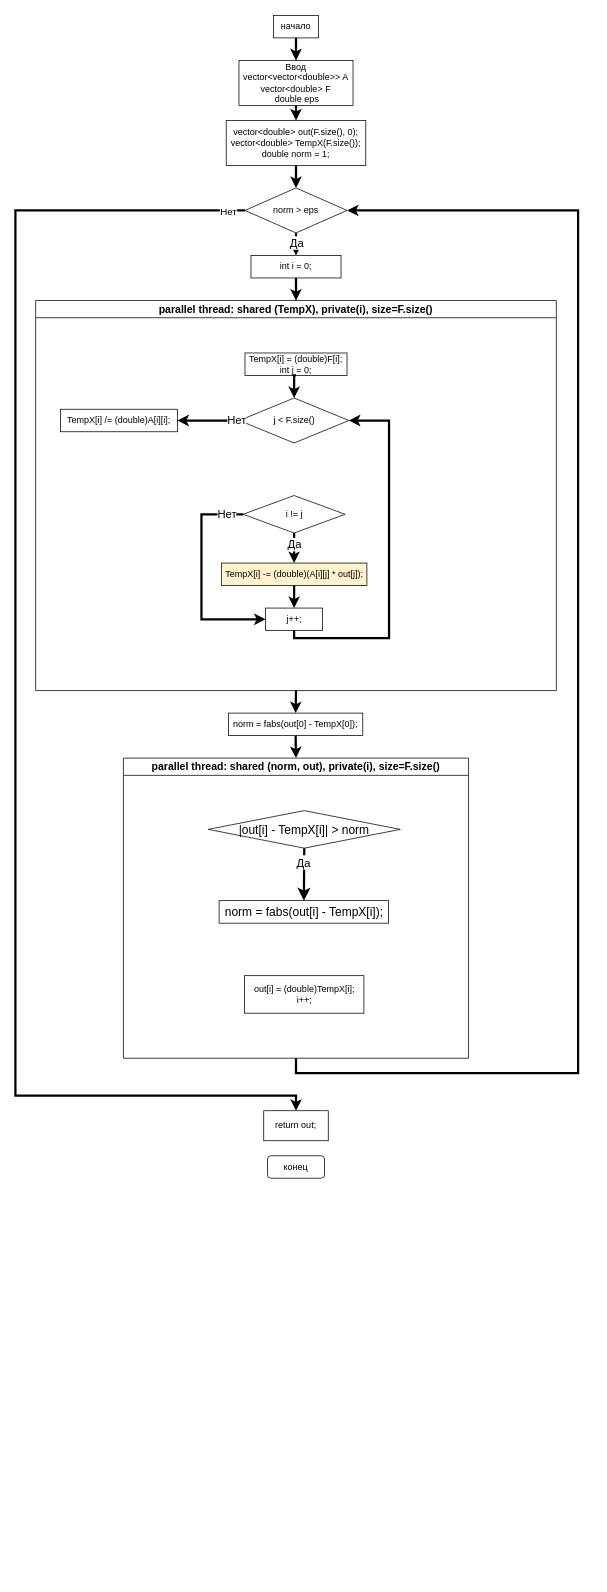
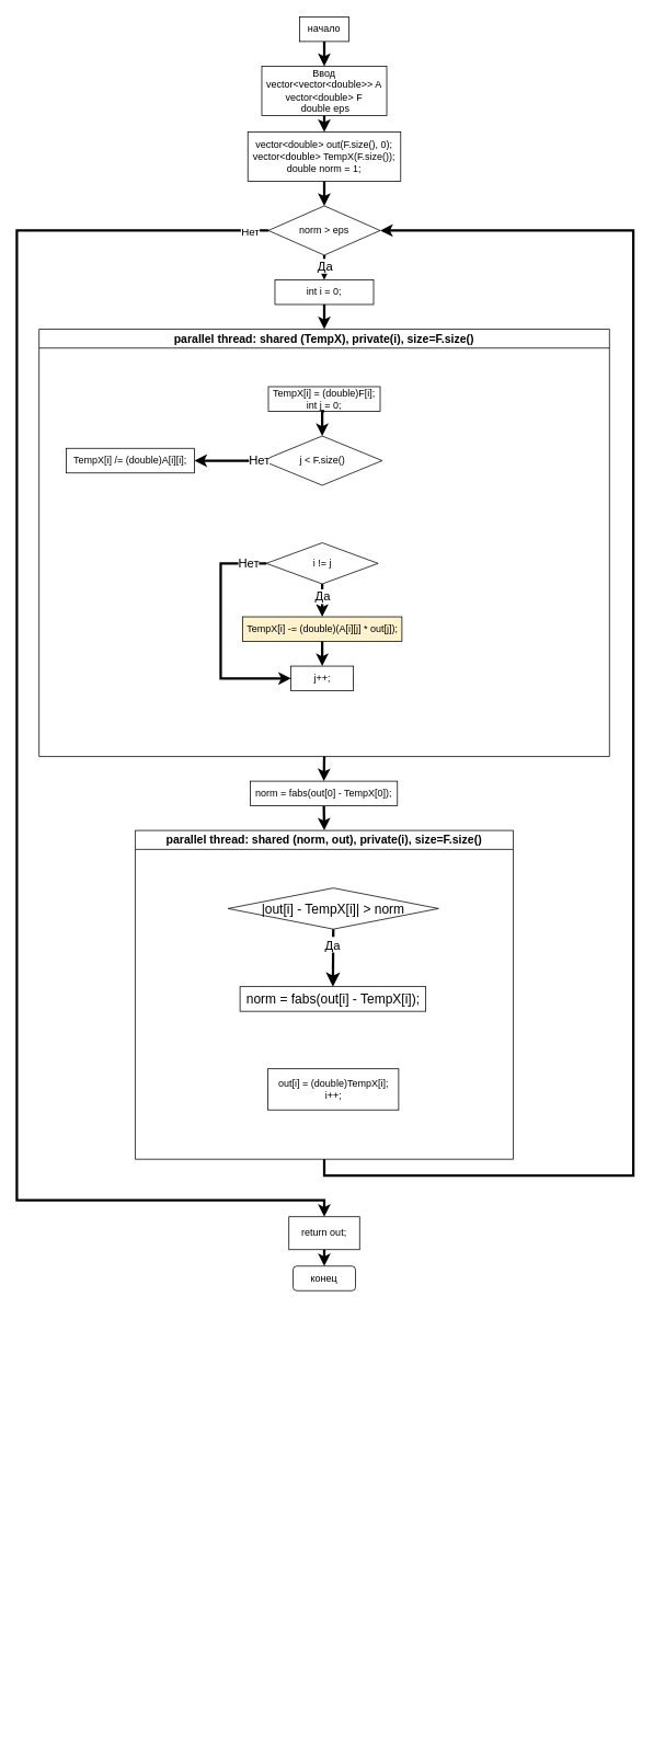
  <mxCell id="0" />
  <mxCell id="1" parent="0" />
  <mxCell id="2" style="edgeStyle=orthogonalEdgeStyle;rounded=0;orthogonalLoop=1;jettySize=auto;html=1;exitX=0.5;exitY=1;exitDx=0;exitDy=0;entryX=0.5;entryY=0;entryDx=0;entryDy=0;strokeWidth=3;" edge="1" parent="1" source="3" target="12"><mxGeometry relative="1" as="geometry" /></mxCell>
  <mxCell id="3" value="начало" style="whiteSpace=wrap;html=1;rounded=0;" vertex="1" parent="1"><mxGeometry x="364" y="20" width="60" height="30" as="geometry" /></mxCell>
  <mxCell id="4" style="edgeStyle=orthogonalEdgeStyle;rounded=0;orthogonalLoop=1;jettySize=auto;html=1;exitX=0.5;exitY=1;exitDx=0;exitDy=0;entryX=0.5;entryY=0;entryDx=0;entryDy=0;strokeWidth=3;" edge="1" parent="1" source="5" target="10"><mxGeometry relative="1" as="geometry" /></mxCell>
  <mxCell id="5" value="vector&amp;lt;double&amp;gt; out(F.size(), 0);&lt;br&gt;vector&amp;lt;double&amp;gt; TempX(F.size());&lt;br&gt;double norm = 1;" style="rounded=0;whiteSpace=wrap;html=1;" vertex="1" parent="1"><mxGeometry x="301" y="160" width="186" height="60" as="geometry" /></mxCell>
  <mxCell id="6" style="edgeStyle=orthogonalEdgeStyle;rounded=0;orthogonalLoop=1;jettySize=auto;html=1;exitX=0.5;exitY=1;exitDx=0;exitDy=0;entryX=0.5;entryY=0;entryDx=0;entryDy=0;strokeWidth=3;" edge="1" parent="1" source="10" target="14"><mxGeometry relative="1" as="geometry" /></mxCell>
  <mxCell id="7" value="&lt;font style=&quot;font-size: 15px;&quot;&gt;Да&lt;/font&gt;" style="edgeLabel;html=1;align=center;verticalAlign=middle;resizable=0;points=[];" vertex="1" connectable="0" parent="6"><mxGeometry x="-0.214" relative="1" as="geometry"><mxPoint as="offset" /></mxGeometry></mxCell>
  <mxCell id="8" style="edgeStyle=orthogonalEdgeStyle;rounded=0;orthogonalLoop=1;jettySize=auto;html=1;exitX=0;exitY=0.5;exitDx=0;exitDy=0;entryX=0.5;entryY=0;entryDx=0;entryDy=0;strokeWidth=3;" edge="1" parent="1" source="10" target="42"><mxGeometry relative="1" as="geometry"><Array as="points"><mxPoint x="20" y="280" /><mxPoint x="20" y="1460" /><mxPoint x="394" y="1460" /></Array></mxGeometry></mxCell>
  <mxCell id="9" value="&lt;font style=&quot;font-size: 13px;&quot;&gt;Нет&lt;/font&gt;" style="edgeLabel;html=1;align=center;verticalAlign=middle;resizable=0;points=[];" vertex="1" connectable="0" parent="8"><mxGeometry x="-0.976" y="1" relative="1" as="geometry"><mxPoint as="offset" /></mxGeometry></mxCell>
  <mxCell id="10" value="norm &amp;gt; eps" style="rhombus;whiteSpace=wrap;html=1;" vertex="1" parent="1"><mxGeometry x="326" y="250" width="136" height="60" as="geometry" /></mxCell>
  <mxCell id="11" style="edgeStyle=orthogonalEdgeStyle;rounded=0;orthogonalLoop=1;jettySize=auto;html=1;exitX=0.5;exitY=1;exitDx=0;exitDy=0;entryX=0.5;entryY=0;entryDx=0;entryDy=0;strokeWidth=3;" edge="1" parent="1" source="12" target="5"><mxGeometry relative="1" as="geometry" /></mxCell>
  <mxCell id="12" value="Ввод&lt;br&gt;vector&amp;lt;vector&amp;lt;double&amp;gt;&amp;gt; A&lt;br&gt;vector&amp;lt;double&amp;gt; F&lt;br&gt;&amp;nbsp;double eps" style="rounded=0;whiteSpace=wrap;html=1;" vertex="1" parent="1"><mxGeometry x="318" y="80" width="152" height="60" as="geometry" /></mxCell>
  <mxCell id="13" style="edgeStyle=orthogonalEdgeStyle;rounded=0;orthogonalLoop=1;jettySize=auto;html=1;exitX=0.5;exitY=1;exitDx=0;exitDy=0;entryX=0.5;entryY=0;entryDx=0;entryDy=0;strokeWidth=3;" edge="1" parent="1" source="14" target="17"><mxGeometry relative="1" as="geometry" /></mxCell>
  <mxCell id="14" value="int i = 0;" style="rounded=0;whiteSpace=wrap;html=1;" vertex="1" parent="1"><mxGeometry x="334" y="340" width="120" height="30" as="geometry" /></mxCell>
  <mxCell id="15" value="" style="group" vertex="1" connectable="0" parent="1"><mxGeometry x="47" y="400" width="740" height="1700" as="geometry" /></mxCell>
  <mxCell id="16" style="edgeStyle=orthogonalEdgeStyle;rounded=0;orthogonalLoop=1;jettySize=auto;html=1;exitX=0.5;exitY=1;exitDx=0;exitDy=0;entryX=0.5;entryY=0;entryDx=0;entryDy=0;strokeWidth=3;" edge="1" parent="15" source="17" target="34"><mxGeometry relative="1" as="geometry" /></mxCell>
  <mxCell id="17" value="&lt;font style=&quot;font-size: 14px;&quot;&gt;parallel thread: shared (TempX), private(i), size=F.size()&lt;/font&gt;" style="swimlane;whiteSpace=wrap;html=1;" vertex="1" parent="15"><mxGeometry width="694" height="520" as="geometry" /></mxCell>
  <mxCell id="18" value="TempX[i] = (double)F[i];&lt;br&gt;int j = 0;" style="rounded=0;whiteSpace=wrap;html=1;" vertex="1" parent="17"><mxGeometry x="279" y="70" width="136" height="30" as="geometry" /></mxCell>
  <mxCell id="19" value="j &amp;lt;&amp;nbsp;F.size()" style="rhombus;whiteSpace=wrap;html=1;" vertex="1" parent="17"><mxGeometry x="271.5" y="130" width="146" height="60" as="geometry" /></mxCell>
  <mxCell id="20" value="i != j" style="rhombus;whiteSpace=wrap;html=1;" vertex="1" parent="17"><mxGeometry x="276.5" y="260" width="136" height="50" as="geometry" /></mxCell>
  <mxCell id="21" value="TempX[i] -= (double)(A[i][j] * out[j]);" style="rounded=0;whiteSpace=wrap;html=1;fillColor=#fff2cc;" vertex="1" parent="17"><mxGeometry x="247.5" y="350" width="194" height="30" as="geometry" /></mxCell>
  <mxCell id="22" style="edgeStyle=orthogonalEdgeStyle;rounded=0;orthogonalLoop=1;jettySize=auto;html=1;exitX=0.5;exitY=1;exitDx=0;exitDy=0;entryX=0.5;entryY=0;entryDx=0;entryDy=0;strokeWidth=3;" edge="1" parent="17" source="20" target="21"><mxGeometry relative="1" as="geometry" /></mxCell>
  <mxCell id="23" value="&lt;font style=&quot;font-size: 15px;&quot;&gt;Да&lt;/font&gt;" style="edgeLabel;html=1;align=center;verticalAlign=middle;resizable=0;points=[];" vertex="1" connectable="0" parent="22"><mxGeometry x="-0.321" relative="1" as="geometry"><mxPoint as="offset" /></mxGeometry></mxCell>
  <mxCell id="24" value="TempX[i] /= (double)A[i][i];" style="rounded=0;whiteSpace=wrap;html=1;" vertex="1" parent="17"><mxGeometry x="33" y="145" width="156" height="30" as="geometry" /></mxCell>
  <mxCell id="25" style="edgeStyle=orthogonalEdgeStyle;rounded=0;orthogonalLoop=1;jettySize=auto;html=1;exitX=0;exitY=0.5;exitDx=0;exitDy=0;strokeWidth=3;entryX=1;entryY=0.5;entryDx=0;entryDy=0;" edge="1" parent="17" source="19" target="24"><mxGeometry relative="1" as="geometry"><Array as="points"><mxPoint x="203" y="160" /><mxPoint x="203" y="160" /></Array><mxPoint x="173" y="120" as="targetPoint" /></mxGeometry></mxCell>
  <mxCell id="26" value="&lt;font style=&quot;font-size: 15px;&quot;&gt;Нет&lt;/font&gt;" style="edgeLabel;html=1;align=center;verticalAlign=middle;resizable=0;points=[];" vertex="1" connectable="0" parent="25"><mxGeometry x="-0.891" y="-2" relative="1" as="geometry"><mxPoint as="offset" /></mxGeometry></mxCell>
- <mxCell id="27" style="edgeStyle=orthogonalEdgeStyle;rounded=0;orthogonalLoop=1;jettySize=auto;html=1;exitX=0.5;exitY=1;exitDx=0;exitDy=0;entryX=1;entryY=0.5;entryDx=0;entryDy=0;strokeWidth=3;" edge="1" parent="17" source="28" target="19"><mxGeometry relative="1" as="geometry"><Array as="points"><mxPoint x="345" y="450" /><mxPoint x="471" y="450" /><mxPoint x="471" y="160" /></Array></mxGeometry></mxCell>
  <mxCell id="28" value="j++;" style="rounded=0;whiteSpace=wrap;html=1;" vertex="1" parent="17"><mxGeometry x="306.5" y="410" width="76" height="30" as="geometry" /></mxCell>
  <mxCell id="29" style="edgeStyle=orthogonalEdgeStyle;rounded=0;orthogonalLoop=1;jettySize=auto;html=1;exitX=0;exitY=0.5;exitDx=0;exitDy=0;entryX=0;entryY=0.5;entryDx=0;entryDy=0;strokeWidth=3;" edge="1" parent="17" source="20" target="28"><mxGeometry relative="1" as="geometry"><mxPoint x="300.5" y="455" as="targetPoint" /><Array as="points"><mxPoint x="221" y="285" /><mxPoint x="221" y="425" /></Array></mxGeometry></mxCell>
  <mxCell id="30" value="&lt;font style=&quot;font-size: 15px;&quot;&gt;Нет&lt;/font&gt;" style="edgeLabel;html=1;align=center;verticalAlign=middle;resizable=0;points=[];" vertex="1" connectable="0" parent="29"><mxGeometry x="-0.846" y="-1" relative="1" as="geometry"><mxPoint as="offset" /></mxGeometry></mxCell>
  <mxCell id="31" style="edgeStyle=orthogonalEdgeStyle;rounded=0;orthogonalLoop=1;jettySize=auto;html=1;exitX=0.5;exitY=1;exitDx=0;exitDy=0;entryX=0.5;entryY=0;entryDx=0;entryDy=0;strokeWidth=3;" edge="1" parent="17" source="21" target="28"><mxGeometry relative="1" as="geometry" /></mxCell>
  <mxCell id="32" style="edgeStyle=orthogonalEdgeStyle;rounded=0;orthogonalLoop=1;jettySize=auto;html=1;exitX=0.5;exitY=1;exitDx=0;exitDy=0;entryX=0.5;entryY=0;entryDx=0;entryDy=0;strokeWidth=3;" edge="1" parent="17" source="18" target="19"><mxGeometry relative="1" as="geometry" /></mxCell>
  <mxCell id="33" style="edgeStyle=orthogonalEdgeStyle;rounded=0;orthogonalLoop=1;jettySize=auto;html=1;exitX=0.5;exitY=1;exitDx=0;exitDy=0;entryX=0.5;entryY=0;entryDx=0;entryDy=0;strokeWidth=3;" edge="1" parent="15" source="34" target="35"><mxGeometry relative="1" as="geometry" /></mxCell>
  <mxCell id="34" value="norm = fabs(out[0] - TempX[0]);" style="rounded=0;whiteSpace=wrap;html=1;" vertex="1" parent="15"><mxGeometry x="257" y="550" width="179" height="30" as="geometry" /></mxCell>
  <mxCell id="35" value="&lt;font style=&quot;font-size: 14px;&quot;&gt;parallel thread: shared (norm, out), private(i), size=F.size()&lt;/font&gt;" style="swimlane;whiteSpace=wrap;html=1;" vertex="1" parent="15"><mxGeometry x="117" y="610" width="460" height="400" as="geometry" /></mxCell>
  <mxCell id="36" value="|out[i] - TempX[i]| &amp;gt; norm" style="rhombus;whiteSpace=wrap;html=1;fontSize=16;" vertex="1" parent="35"><mxGeometry x="113" y="70" width="256" height="50" as="geometry" /></mxCell>
  <mxCell id="37" style="edgeStyle=none;curved=1;rounded=0;orthogonalLoop=1;jettySize=auto;html=1;entryX=0.5;entryY=0;entryDx=0;entryDy=0;fontSize=12;startSize=8;endSize=8;" edge="1" parent="35" source="36" target="36"><mxGeometry relative="1" as="geometry" /></mxCell>
  <mxCell id="38" value="norm = fabs(out[i] - TempX[i]);" style="rounded=0;whiteSpace=wrap;html=1;fontSize=16;" vertex="1" parent="35"><mxGeometry x="127.5" y="190" width="226" height="30" as="geometry" /></mxCell>
  <mxCell id="39" style="edgeStyle=none;curved=1;rounded=0;orthogonalLoop=1;jettySize=auto;html=1;exitX=0.5;exitY=1;exitDx=0;exitDy=0;entryX=0.5;entryY=0;entryDx=0;entryDy=0;fontSize=12;startSize=8;endSize=8;strokeWidth=3;" edge="1" parent="35" source="36" target="38"><mxGeometry relative="1" as="geometry" /></mxCell>
  <mxCell id="40" value="&lt;font style=&quot;font-size: 15px;&quot;&gt;Да&lt;/font&gt;" style="edgeLabel;html=1;align=center;verticalAlign=middle;resizable=0;points=[];fontSize=16;" vertex="1" connectable="0" parent="39"><mxGeometry x="-0.457" y="-1" relative="1" as="geometry"><mxPoint as="offset" /></mxGeometry></mxCell>
  <mxCell id="41" value="out[i] = (double)TempX[i];&lt;br&gt;i++;" style="rounded=0;whiteSpace=wrap;html=1;" vertex="1" parent="35"><mxGeometry x="161.5" y="290" width="159" height="50" as="geometry" /></mxCell>
  <mxCell id="42" value="return out;" style="rounded=0;whiteSpace=wrap;html=1;" vertex="1" parent="15"><mxGeometry x="304" y="1080" width="86" height="40" as="geometry" /></mxCell>
  <mxCell id="43" value="конец" style="rounded=1;whiteSpace=wrap;html=1;" vertex="1" parent="15"><mxGeometry x="309" y="1140" width="76" height="30" as="geometry" /></mxCell>
+ <mxCell id="44" style="edgeStyle=orthogonalEdgeStyle;rounded=0;orthogonalLoop=1;jettySize=auto;html=1;exitX=0.5;exitY=1;exitDx=0;exitDy=0;entryX=0.5;entryY=0;entryDx=0;entryDy=0;strokeWidth=3;" edge="1" parent="15" source="42" target="43"><mxGeometry relative="1" as="geometry" /></mxCell>
  <mxCell id="45" style="edgeStyle=orthogonalEdgeStyle;rounded=0;orthogonalLoop=1;jettySize=auto;html=1;exitX=0.5;exitY=1;exitDx=0;exitDy=0;entryX=1;entryY=0.5;entryDx=0;entryDy=0;strokeWidth=3;" edge="1" parent="1" source="35" target="10"><mxGeometry relative="1" as="geometry"><Array as="points"><mxPoint x="394" y="1430" /><mxPoint x="770" y="1430" /><mxPoint x="770" y="280" /></Array></mxGeometry></mxCell>
